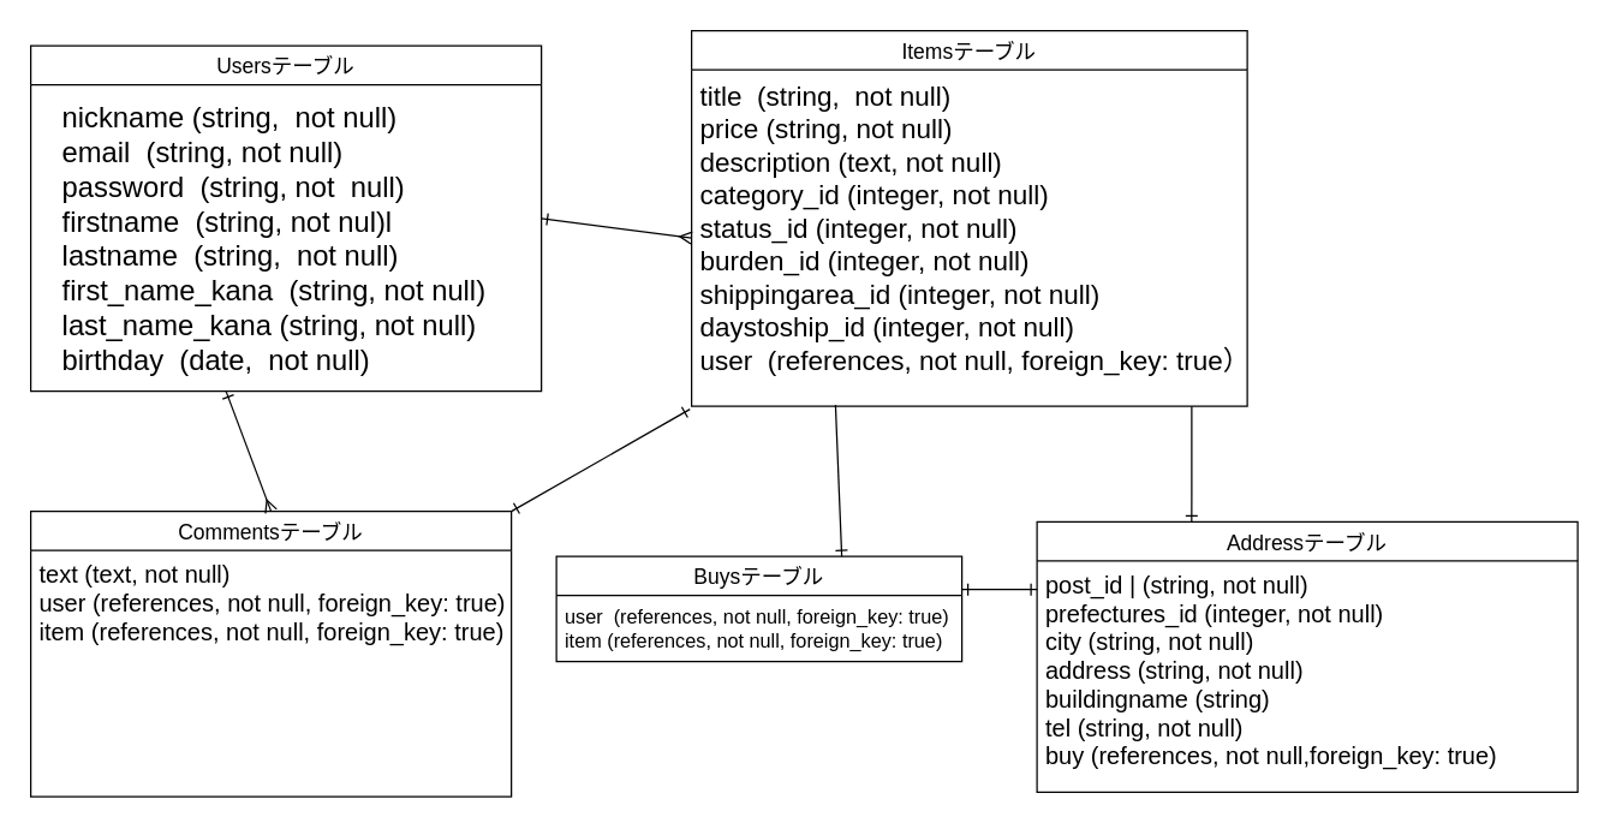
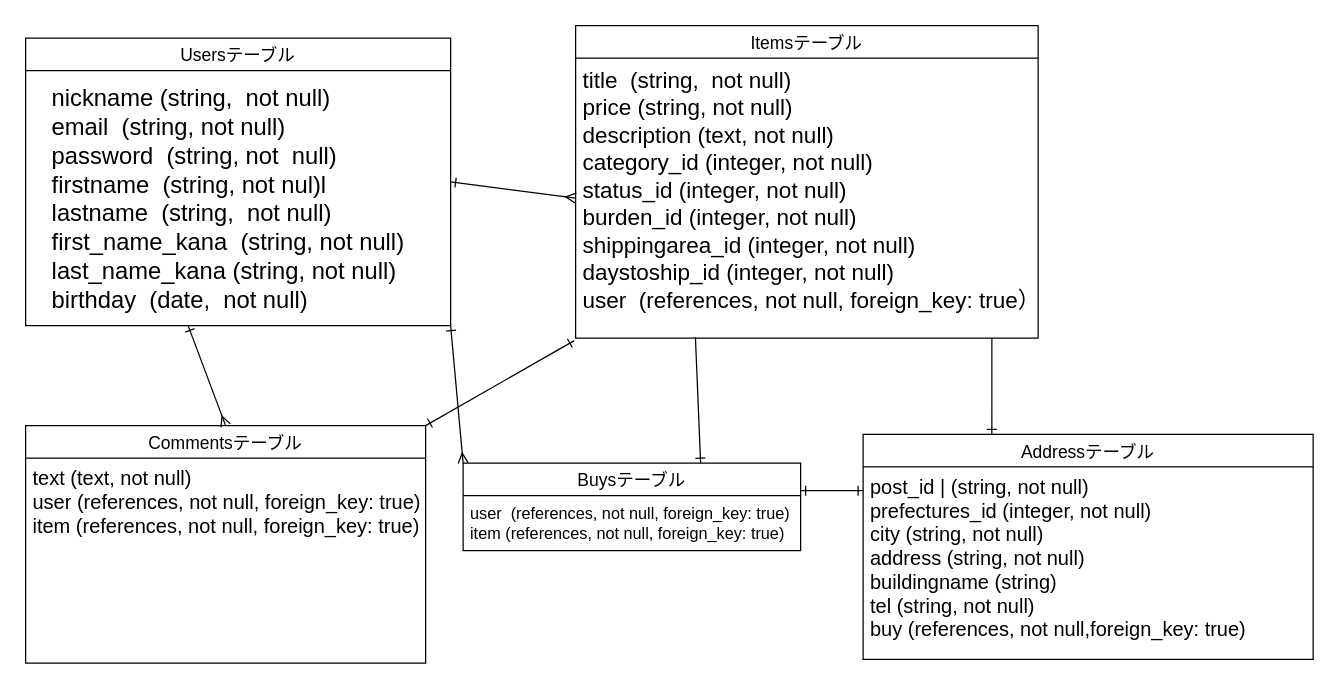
  <mxCell id="0" />
  <mxCell id="1" parent="0" />
  <mxCell id="2" value=" nickname (string,  not null)&#10; email  (string, not null)&#10; password  (string, not  null)&#10; firstname  (string, not nul)l&#10; lastname  (string,  not null)&#10; first_name_kana  (string, not null)&#10; last_name_kana (string, not null)&#10; birthday  (date,  not null)" style="text;strokeColor=none;fillColor=none;spacingLeft=4;spacingRight=4;overflow=hidden;rotatable=0;points=[[0,0.5],[1,0.5]];portConstraint=eastwest;fontSize=19;" vertex="1" parent="1"><mxGeometry x="30" y="60" width="340" height="204" as="geometry" /></mxCell>
  <mxCell id="3" value="Usersテーブル" style="swimlane;fontStyle=0;childLayout=stackLayout;horizontal=1;startSize=26;horizontalStack=0;resizeParent=1;resizeParentMax=0;resizeLast=0;collapsible=1;marginBottom=0;align=center;fontSize=14;" vertex="1" parent="1"><mxGeometry x="20" y="30" width="340" height="230" as="geometry" /></mxCell>
  <mxCell id="4" value="Commentsテーブル" style="swimlane;fontStyle=0;childLayout=stackLayout;horizontal=1;startSize=26;horizontalStack=0;resizeParent=1;resizeParentMax=0;resizeLast=0;collapsible=1;marginBottom=0;align=center;fontSize=14;" vertex="1" parent="1"><mxGeometry x="20" y="340" width="320" height="190" as="geometry" /></mxCell>
  <mxCell id="5" value="text (text, not null)&#10;user (references, not null, foreign_key: true) &#10;item (references, not null, foreign_key: true)" style="text;strokeColor=none;fillColor=none;spacingLeft=4;spacingRight=4;overflow=hidden;rotatable=0;points=[[0,0.5],[1,0.5]];portConstraint=eastwest;fontSize=16;" vertex="1" parent="4"><mxGeometry y="26" width="320" height="164" as="geometry" /></mxCell>
  <mxCell id="6" value="Itemsテーブル" style="swimlane;fontStyle=0;childLayout=stackLayout;horizontal=1;startSize=26;horizontalStack=0;resizeParent=1;resizeParentMax=0;resizeLast=0;collapsible=1;marginBottom=0;align=center;fontSize=14;" vertex="1" parent="1"><mxGeometry x="460" y="20" width="370" height="250" as="geometry" /></mxCell>
  <mxCell id="7" value="title  (string,  not null)&#10;price (string, not null)&#10;description (text, not null)&#10;category_id (integer, not null)&#10;status_id (integer, not null)&#10;burden_id (integer, not null)&#10;shippingarea_id (integer, not null)&#10;daystoship_id (integer, not null)&#10;user  (references, not null, foreign_key: true） &#10;   " style="text;strokeColor=none;fillColor=none;spacingLeft=4;spacingRight=4;overflow=hidden;rotatable=0;points=[[0,0.5],[1,0.5]];portConstraint=eastwest;fontSize=18;" vertex="1" parent="6"><mxGeometry y="26" width="370" height="224" as="geometry" /></mxCell>
  <mxCell id="8" value="user  (references, not null, foreign_key: true)&#10;item (references, not null, foreign_key: true)" style="text;strokeColor=none;fillColor=none;spacingLeft=4;spacingRight=4;overflow=hidden;rotatable=0;points=[[0,0.5],[1,0.5]];portConstraint=eastwest;fontSize=13;" vertex="1" parent="1"><mxGeometry x="370" y="396" width="270" height="44" as="geometry" /></mxCell>
  <mxCell id="9" value="Buysテーブル" style="swimlane;fontStyle=0;childLayout=stackLayout;horizontal=1;startSize=26;horizontalStack=0;resizeParent=1;resizeParentMax=0;resizeLast=0;collapsible=1;marginBottom=0;align=center;fontSize=14;" vertex="1" parent="1"><mxGeometry x="370" y="370" width="270" height="70" as="geometry" /></mxCell>
  <mxCell id="10" style="edgeStyle=orthogonalEdgeStyle;rounded=0;orthogonalLoop=1;jettySize=auto;html=1;exitX=1;exitY=0.5;exitDx=0;exitDy=0;fontSize=13;" edge="1" parent="1"><mxGeometry relative="1" as="geometry"><mxPoint x="540" y="335" as="sourcePoint" /><mxPoint x="540" y="335" as="targetPoint" /></mxGeometry></mxCell>
  <mxCell id="11" value="post_id        | (string, not null)&#10;prefectures_id (integer, not null)&#10;city (string, not null)&#10;address (string, not null)&#10;buildingname (string)&#10;tel (string, not null)&#10;buy (references, not null,foreign_key: true)" style="text;strokeColor=none;fillColor=none;spacingLeft=4;spacingRight=4;overflow=hidden;rotatable=0;points=[[0,0.5],[1,0.5]];portConstraint=eastwest;fontSize=16;" vertex="1" parent="1"><mxGeometry x="690" y="373" width="360" height="154" as="geometry" /></mxCell>
  <mxCell id="12" value="Addressテーブル" style="swimlane;fontStyle=0;childLayout=stackLayout;horizontal=1;startSize=26;horizontalStack=0;resizeParent=1;resizeParentMax=0;resizeLast=0;collapsible=1;marginBottom=0;align=center;fontSize=14;" vertex="1" parent="1"><mxGeometry x="690" y="347" width="360" height="180" as="geometry" /></mxCell>
  <mxCell id="13" value="" style="edgeStyle=entityRelationEdgeStyle;fontSize=12;html=1;endArrow=ERone;endFill=0;entryX=0;entryY=0.25;entryDx=0;entryDy=0;startArrow=ERone;startFill=0;" edge="1" parent="1" target="12"><mxGeometry width="100" height="100" relative="1" as="geometry"><mxPoint x="640" y="392" as="sourcePoint" /><mxPoint x="520" y="290" as="targetPoint" /></mxGeometry></mxCell>
  <mxCell id="14" value="" style="endArrow=ERmany;html=1;rounded=0;fontSize=16;entryX=0.5;entryY=0;entryDx=0;entryDy=0;startArrow=ERone;startFill=0;endFill=0;" edge="1" parent="1" target="4"><mxGeometry relative="1" as="geometry"><mxPoint x="150" y="260" as="sourcePoint" /><mxPoint x="550" y="340" as="targetPoint" /></mxGeometry></mxCell>
  <mxCell id="15" value="" style="endArrow=ERmany;html=1;rounded=0;fontSize=16;exitX=1;exitY=0.5;exitDx=0;exitDy=0;entryX=0;entryY=0.5;entryDx=0;entryDy=0;startArrow=ERone;startFill=0;endFill=0;" edge="1" parent="1" source="3" target="7"><mxGeometry relative="1" as="geometry"><mxPoint x="390" y="340" as="sourcePoint" /><mxPoint x="550" y="340" as="targetPoint" /></mxGeometry></mxCell>
  <mxCell id="16" value="" style="endArrow=ERone;html=1;rounded=0;fontSize=16;exitX=1;exitY=0;exitDx=0;exitDy=0;startArrow=ERone;startFill=0;endFill=0;entryX=-0.003;entryY=1.009;entryDx=0;entryDy=0;entryPerimeter=0;" edge="1" parent="1" source="4" target="7"><mxGeometry relative="1" as="geometry"><mxPoint x="390" y="340" as="sourcePoint" /><mxPoint x="470" y="270" as="targetPoint" /></mxGeometry></mxCell>
+ <mxCell id="17" value="" style="endArrow=ERmany;html=1;rounded=0;fontSize=16;exitX=1;exitY=1;exitDx=0;exitDy=0;entryX=0;entryY=0;entryDx=0;entryDy=0;endFill=0;startArrow=ERone;startFill=0;" edge="1" parent="1" source="3" target="9"><mxGeometry relative="1" as="geometry"><mxPoint x="390" y="340" as="sourcePoint" /><mxPoint x="370" y="360" as="targetPoint" /></mxGeometry></mxCell>
  <mxCell id="18" value="" style="endArrow=ERone;html=1;rounded=0;fontSize=16;exitX=0.259;exitY=0.996;exitDx=0;exitDy=0;exitPerimeter=0;startArrow=none;startFill=0;endFill=0;" edge="1" parent="1" source="7"><mxGeometry relative="1" as="geometry"><mxPoint x="430" y="330" as="sourcePoint" /><mxPoint x="560" y="370" as="targetPoint" /></mxGeometry></mxCell>
  <mxCell id="19" value="" style="endArrow=ERone;html=1;rounded=0;fontSize=16;entryX=0.286;entryY=0;entryDx=0;entryDy=0;entryPerimeter=0;endFill=0;" edge="1" parent="1" target="12"><mxGeometry relative="1" as="geometry"><mxPoint x="793" y="270" as="sourcePoint" /><mxPoint x="590" y="330" as="targetPoint" /><Array as="points"><mxPoint x="793" y="330" /></Array></mxGeometry></mxCell>
